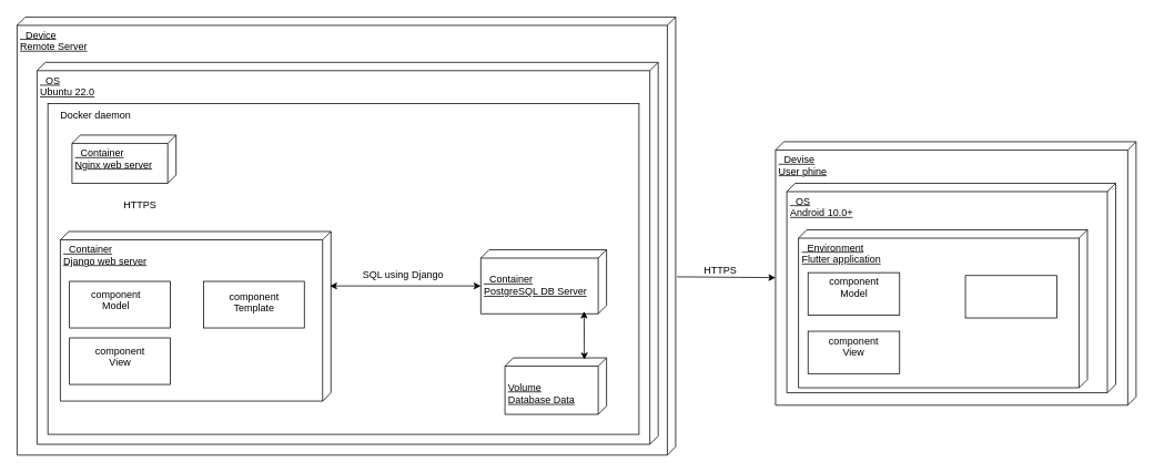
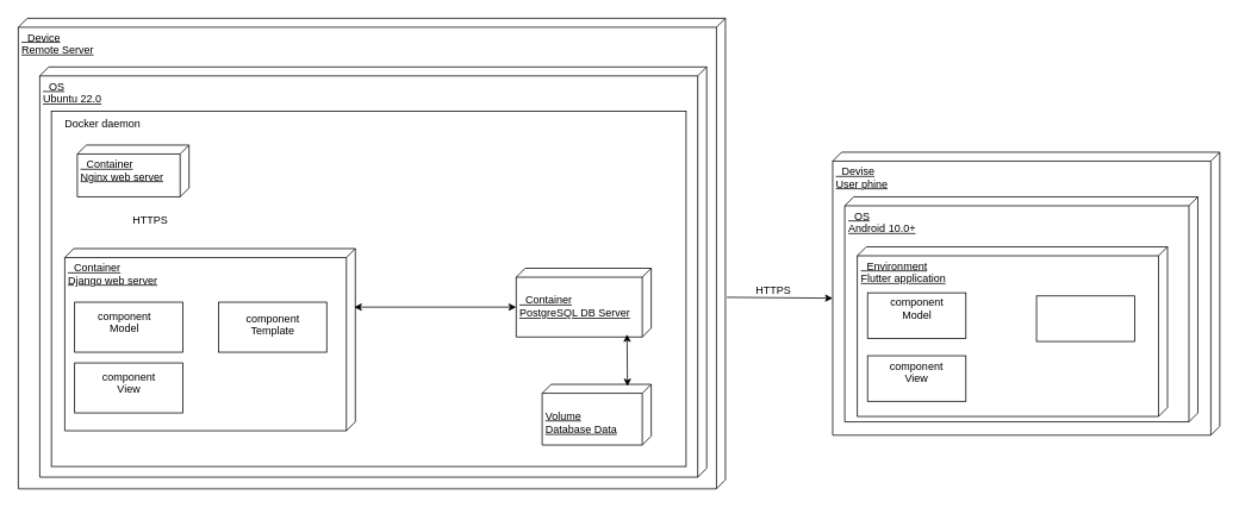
  <mxCell id="0" />
  <mxCell id="1" parent="0" />
  <mxCell id="2" value="&amp;nbsp; Devise&lt;div&gt;User phine&lt;/div&gt;" style="verticalAlign=top;align=left;spacingTop=8;spacingLeft=2;spacingRight=12;shape=cube;size=10;direction=south;fontStyle=4;html=1;whiteSpace=wrap;" parent="1" vertex="1"><mxGeometry x="931" y="170" width="433" height="317" as="geometry" /></mxCell>
  <mxCell id="3" value="&amp;nbsp; Device&lt;div&gt;Remote Server&lt;br&gt;&lt;div&gt;&lt;br&gt;&lt;/div&gt;&lt;/div&gt;" style="verticalAlign=top;align=left;spacingTop=8;spacingLeft=2;spacingRight=12;shape=cube;size=10;direction=south;fontStyle=4;html=1;whiteSpace=wrap;" parent="1" vertex="1"><mxGeometry x="20" y="20" width="791" height="527" as="geometry" /></mxCell>
  <mxCell id="4" value="&amp;nbsp; OS&lt;div&gt;Android 10.0+&lt;/div&gt;" style="verticalAlign=top;align=left;spacingTop=8;spacingLeft=2;spacingRight=12;shape=cube;size=10;direction=south;fontStyle=4;html=1;whiteSpace=wrap;" parent="1" vertex="1"><mxGeometry x="944.5" y="220" width="395" height="252" as="geometry" /></mxCell>
  <mxCell id="5" style="edgeStyle=orthogonalEdgeStyle;rounded=0;orthogonalLoop=1;jettySize=auto;html=1;exitX=0;exitY=0;exitDx=85;exitDy=0;exitPerimeter=0;endArrow=none;endFill=0;entryX=0.06;entryY=0.473;entryDx=0;entryDy=0;entryPerimeter=0;" parent="1" edge="1"><mxGeometry relative="1" as="geometry"><mxPoint x="774.6" y="262.65" as="targetPoint" /><mxPoint x="615" y="263" as="sourcePoint" /></mxGeometry></mxCell>
  <mxCell id="6" value="&amp;nbsp; OS&lt;div&gt;Ubuntu 22.0&lt;br&gt;&lt;div&gt;&lt;br&gt;&lt;/div&gt;&lt;/div&gt;" style="verticalAlign=top;align=left;spacingTop=8;spacingLeft=2;spacingRight=12;shape=cube;size=10;direction=south;fontStyle=4;html=1;whiteSpace=wrap;" vertex="1" parent="1"><mxGeometry x="44" y="74.5" width="746" height="459.5" as="geometry" /></mxCell>
  <mxCell id="7" value="" style="html=1;whiteSpace=wrap;" vertex="1" parent="1"><mxGeometry x="57" y="124" width="710" height="398" as="geometry" /></mxCell>
  <mxCell id="8" value="Docker daemon" style="text;html=1;align=center;verticalAlign=middle;whiteSpace=wrap;rounded=0;" vertex="1" parent="1"><mxGeometry x="68" y="124" width="93" height="30" as="geometry" /></mxCell>
  <mxCell id="9" value="&lt;br style=&quot;text-align: center;&quot;&gt;&lt;span style=&quot;text-align: center;&quot;&gt;Volume&lt;/span&gt;&lt;div style=&quot;text-align: center;&quot;&gt;Database Data&lt;br&gt;&lt;div&gt;&lt;br style=&quot;text-align: left;&quot;&gt;&lt;br&gt;&lt;/div&gt;&lt;/div&gt;" style="verticalAlign=top;align=left;spacingTop=8;spacingLeft=2;spacingRight=12;shape=cube;size=10;direction=south;fontStyle=4;html=1;whiteSpace=wrap;" vertex="1" parent="1"><mxGeometry x="606" y="430" width="122" height="68" as="geometry" /></mxCell>
  <mxCell id="10" value="&lt;br style=&quot;text-align: center;&quot;&gt;&lt;span style=&quot;text-align: center;&quot;&gt;&amp;nbsp; Container&lt;br&gt;&lt;/span&gt;&lt;span style=&quot;text-align: center; background-color: initial;&quot;&gt;PostgreSQL DB Server&lt;/span&gt;&lt;div style=&quot;text-align: center;&quot;&gt;&lt;div&gt;&lt;br&gt;&lt;/div&gt;&lt;/div&gt;" style="verticalAlign=top;align=left;spacingTop=8;spacingLeft=2;spacingRight=12;shape=cube;size=10;direction=south;fontStyle=4;html=1;whiteSpace=wrap;" vertex="1" parent="1"><mxGeometry x="577" y="300" width="151" height="77" as="geometry" /></mxCell>
  <mxCell id="11" value="&amp;nbsp; Container&lt;div&gt;Django web server&lt;br&gt;&lt;div&gt;&lt;br&gt;&lt;/div&gt;&lt;/div&gt;" style="verticalAlign=top;align=left;spacingTop=8;spacingLeft=2;spacingRight=12;shape=cube;size=10;direction=south;fontStyle=4;html=1;whiteSpace=wrap;" vertex="1" parent="1"><mxGeometry x="72" y="278" width="325" height="204" as="geometry" /></mxCell>
  <mxCell id="12" value="&amp;nbsp; Container&lt;div&gt;Nginx web server&lt;br&gt;&lt;div&gt;&lt;br&gt;&lt;/div&gt;&lt;/div&gt;" style="verticalAlign=top;align=left;spacingTop=8;spacingLeft=2;spacingRight=12;shape=cube;size=10;direction=south;fontStyle=4;html=1;whiteSpace=wrap;" vertex="1" parent="1"><mxGeometry x="86" y="162" width="125" height="58" as="geometry" /></mxCell>
  <mxCell id="13" value="&lt;div&gt;&lt;div&gt;&lt;br style=&quot;text-align: left; text-decoration-line: underline;&quot;&gt;&lt;/div&gt;&lt;/div&gt;" style="html=1;dropTarget=0;whiteSpace=wrap;" vertex="1" parent="1"><mxGeometry x="83" y="338" width="121" height="56" as="geometry" /></mxCell>
  <mxCell id="14" value="component&lt;div&gt;Model&lt;br&gt;&lt;div&gt;&lt;br style=&quot;text-decoration-line: underline; text-align: left;&quot;&gt;&lt;/div&gt;&lt;/div&gt;" style="text;html=1;align=center;verticalAlign=middle;whiteSpace=wrap;rounded=0;" vertex="1" parent="1"><mxGeometry x="115" y="354" width="48" height="28" as="geometry" /></mxCell>
  <mxCell id="15" value="&lt;div style=&quot;forced-color-adjust: none;&quot;&gt;&lt;div style=&quot;forced-color-adjust: none;&quot;&gt;&lt;br&gt;&lt;/div&gt;&lt;/div&gt;" style="html=1;dropTarget=0;whiteSpace=wrap;" vertex="1" parent="1"><mxGeometry x="83" y="406" width="121" height="56" as="geometry" /></mxCell>
  <mxCell id="16" value="&lt;div&gt;&lt;div&gt;&lt;br style=&quot;text-align: left; text-decoration-line: underline;&quot;&gt;&lt;/div&gt;&lt;/div&gt;" style="html=1;dropTarget=0;whiteSpace=wrap;" vertex="1" parent="1"><mxGeometry x="244" y="338" width="121" height="56" as="geometry" /></mxCell>
  <mxCell id="17" value="&lt;span style=&quot;color: rgba(0, 0, 0, 0); font-family: monospace; font-size: 0px; text-align: start; text-wrap: nowrap;&quot;&gt;%3CmxGraphModel%3E%3Croot%3E%3CmxCell%20id%3D%220%22%2F%3E%3CmxCell%20id%3D%221%22%20parent%3D%220%22%2F%3E%3CmxCell%20id%3D%222%22%20value%3D%22%26lt%3Bdiv%26gt%3B%26lt%3Bdiv%26gt%3B%26lt%3Bbr%20style%3D%26quot%3Btext-align%3A%20left%3B%20text-decoration-line%3A%20underline%3B%26quot%3B%26gt%3B%26lt%3B%2Fdiv%26gt%3B%26lt%3B%2Fdiv%26gt%3B%22%20style%3D%22html%3D1%3BdropTarget%3D0%3BwhiteSpace%3Dwrap%3B%22%20vertex%3D%221%22%20parent%3D%221%22%3E%3CmxGeometry%20x%3D%22-82%22%20y%3D%22340%22%20width%3D%22121%22%20height%3D%2256%22%20as%3D%22geometry%22%2F%3E%3C%2FmxCell%3E%3CmxCell%20id%3D%223%22%20value%3D%22%22%20style%3D%22shape%3Dmodule%3BjettyWidth%3D8%3BjettyHeight%3D4%3B%22%20vertex%3D%221%22%20parent%3D%222%22%3E%3CmxGeometry%20x%3D%221%22%20width%3D%2220%22%20height%3D%2220%22%20relative%3D%221%22%20as%3D%22geometry%22%3E%3CmxPoint%20x%3D%22-27%22%20y%3D%227%22%20as%3D%22offset%22%2F%3E%3C%2FmxGeometry%3E%3C%2FmxCell%3E%3C%2Froot%3E%3C%2FmxGraphModel%3E&lt;/span&gt;" style="text;html=1;align=center;verticalAlign=middle;whiteSpace=wrap;rounded=0;" vertex="1" parent="1"><mxGeometry x="318" y="215" width="60" height="30" as="geometry" /></mxCell>
  <mxCell id="18" value="&lt;br&gt;component&lt;div&gt;View&lt;br&gt;&lt;div&gt;&lt;br style=&quot;text-decoration-line: underline; text-align: left;&quot;&gt;&lt;br&gt;&lt;/div&gt;&lt;/div&gt;" style="text;html=1;align=center;verticalAlign=middle;whiteSpace=wrap;rounded=0;" vertex="1" parent="1"><mxGeometry x="113.5" y="421" width="60" height="30" as="geometry" /></mxCell>
  <mxCell id="19" value="&lt;br&gt;component&lt;br&gt;&lt;span style=&quot;background-color: initial;&quot;&gt;Template&lt;/span&gt;&lt;div&gt;&lt;div&gt;&lt;br style=&quot;text-decoration-line: underline; text-align: left;&quot;&gt;&lt;br&gt;&lt;/div&gt;&lt;/div&gt;" style="text;html=1;align=center;verticalAlign=middle;whiteSpace=wrap;rounded=0;" vertex="1" parent="1"><mxGeometry x="258.5" y="356.5" width="92" height="29" as="geometry" /></mxCell>
  <mxCell id="20" value="HTTPS" style="text;html=1;align=center;verticalAlign=middle;whiteSpace=wrap;rounded=0;" vertex="1" parent="1"><mxGeometry x="157" y="239" width="22" height="13" as="geometry" /></mxCell>
  <mxCell id="21" value="" style="endArrow=classic;startArrow=classic;html=1;rounded=0;entryX=0;entryY=0;entryDx=43.5;entryDy=151;entryPerimeter=0;exitX=0.321;exitY=0.004;exitDx=0;exitDy=0;exitPerimeter=0;" edge="1" parent="1" source="11" target="10"><mxGeometry width="50" height="50" relative="1" as="geometry"><mxPoint x="323" y="255" as="sourcePoint" /><mxPoint x="373" y="205" as="targetPoint" /></mxGeometry></mxCell>
- <mxCell id="22" value="SQL using Django&amp;nbsp;" style="text;html=1;align=center;verticalAlign=middle;whiteSpace=wrap;rounded=0;" vertex="1" parent="1"><mxGeometry x="409" y="316" width="153" height="30" as="geometry" /></mxCell>
  <mxCell id="23" value="" style="endArrow=classic;startArrow=classic;html=1;rounded=0;exitX=0.032;exitY=0.218;exitDx=0;exitDy=0;exitPerimeter=0;" edge="1" parent="1" source="9"><mxGeometry width="50" height="50" relative="1" as="geometry"><mxPoint x="393" y="303" as="sourcePoint" /><mxPoint x="701" y="374" as="targetPoint" /></mxGeometry></mxCell>
  <mxCell id="24" value="&amp;nbsp; Environment&lt;div&gt;Flutter application&lt;/div&gt;" style="verticalAlign=top;align=left;spacingTop=8;spacingLeft=2;spacingRight=12;shape=cube;size=10;direction=south;fontStyle=4;html=1;whiteSpace=wrap;" vertex="1" parent="1"><mxGeometry x="958.5" y="276" width="347" height="190" as="geometry" /></mxCell>
  <mxCell id="25" value="&lt;div&gt;&lt;div&gt;&lt;br style=&quot;text-align: left; text-decoration-line: underline;&quot;&gt;&lt;/div&gt;&lt;/div&gt;" style="html=1;dropTarget=0;whiteSpace=wrap;" vertex="1" parent="1"><mxGeometry x="970" y="327.5" width="110" height="51" as="geometry" /></mxCell>
  <mxCell id="26" value="&lt;div&gt;&lt;div&gt;&lt;br style=&quot;text-align: left; text-decoration-line: underline;&quot;&gt;&lt;/div&gt;&lt;/div&gt;" style="html=1;dropTarget=0;whiteSpace=wrap;" vertex="1" parent="1"><mxGeometry x="970" y="398" width="110" height="51" as="geometry" /></mxCell>
  <mxCell id="27" value="&lt;div&gt;&lt;div&gt;&lt;br style=&quot;text-align: left; text-decoration-line: underline;&quot;&gt;&lt;/div&gt;&lt;/div&gt;" style="html=1;dropTarget=0;whiteSpace=wrap;" vertex="1" parent="1"><mxGeometry x="1159" y="331" width="110" height="51" as="geometry" /></mxCell>
  <mxCell id="28" value="component&lt;div&gt;Model&lt;br&gt;&lt;div&gt;&lt;br style=&quot;text-decoration-line: underline; text-align: left;&quot;&gt;&lt;/div&gt;&lt;/div&gt;" style="text;html=1;align=center;verticalAlign=middle;whiteSpace=wrap;rounded=0;" vertex="1" parent="1"><mxGeometry x="1002.5" y="341.5" width="45" height="23" as="geometry" /></mxCell>
  <mxCell id="29" value="component&lt;div&gt;View&lt;br&gt;&lt;div&gt;&lt;br style=&quot;text-decoration-line: underline; text-align: left;&quot;&gt;&lt;/div&gt;&lt;/div&gt;" style="text;html=1;align=center;verticalAlign=middle;whiteSpace=wrap;rounded=0;" vertex="1" parent="1"><mxGeometry x="995" y="408.5" width="60" height="30" as="geometry" /></mxCell>
  <mxCell id="30" value="" style="endArrow=classic;html=1;rounded=0;entryX=0;entryY=0;entryDx=163.5;entryDy=433;entryPerimeter=0;exitX=0.593;exitY=-0.002;exitDx=0;exitDy=0;exitPerimeter=0;" edge="1" parent="1" source="3" target="2"><mxGeometry width="50" height="50" relative="1" as="geometry"><mxPoint x="694" y="259" as="sourcePoint" /><mxPoint x="744" y="209" as="targetPoint" /></mxGeometry></mxCell>
  <mxCell id="31" value="HTTPS" style="text;html=1;align=center;verticalAlign=middle;whiteSpace=wrap;rounded=0;" vertex="1" parent="1"><mxGeometry x="854" y="318" width="22" height="13" as="geometry" /></mxCell>
